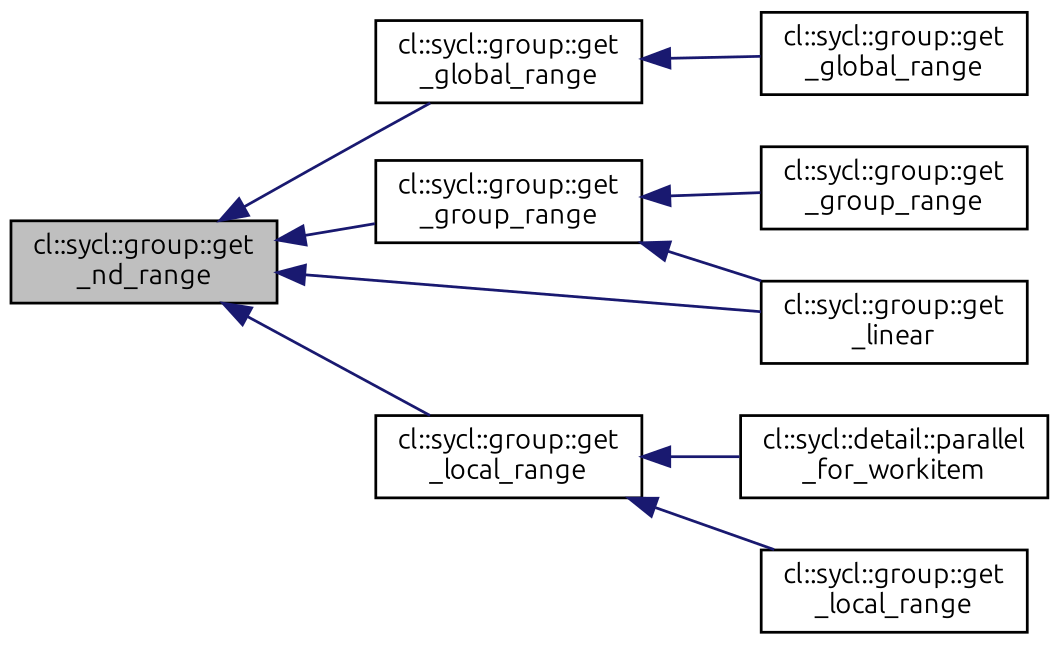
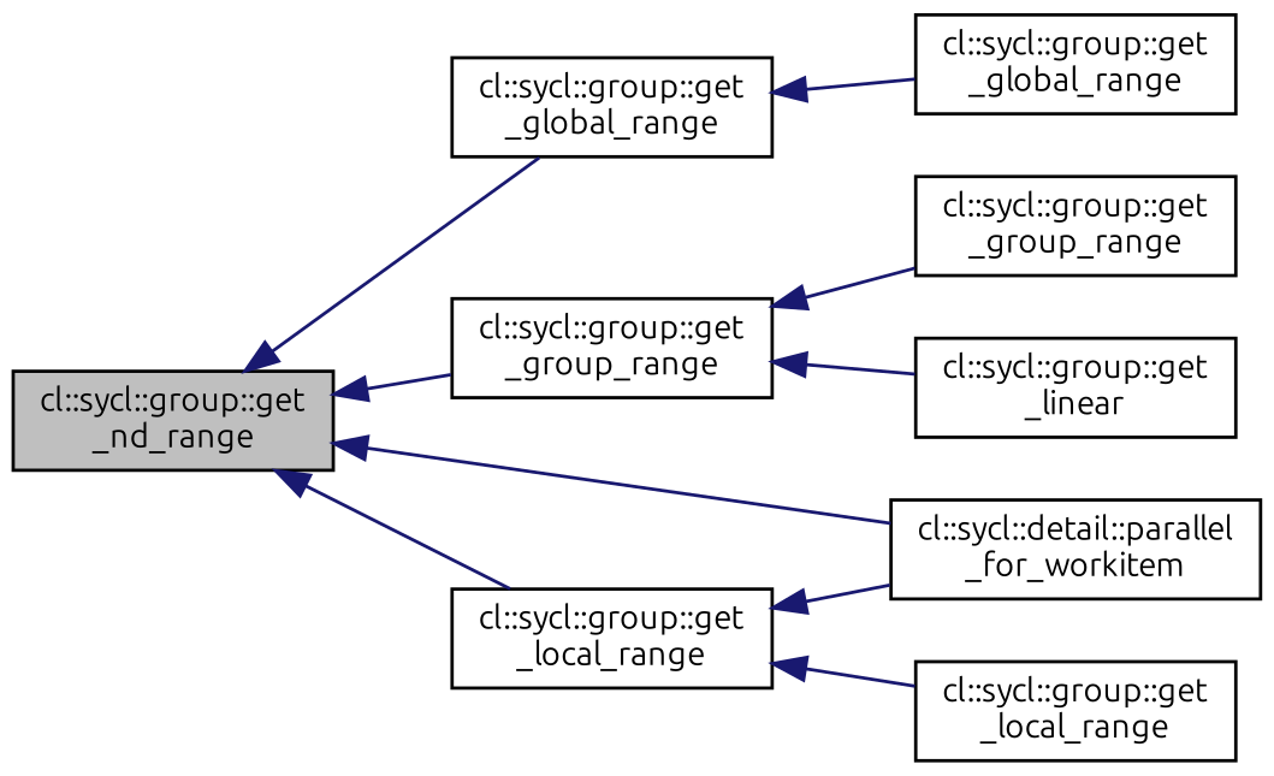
  digraph {
    fontname=Ubuntu
    rankdir=LR
    node [color=black fontname=Ubuntu fontsize=10 shape=record]
    edge [color=midnightblue dir=back fontname=Ubuntu fontsize=10 labelfontname=Helvetica labelfontsize=10 style=solid]
    n1 [fillcolor=grey75 fontcolor=black height=0.2 label="cl::sycl::group::get\l_nd_range" style=filled width=0.4]
    n2 [height=0.2 label="cl::sycl::group::get\l_global_range" width=0.4]
    n3 [height=0.2 label="cl::sycl::group::get\l_group_range" width=0.4]
    n4 [height=0.2 label="cl::sycl::group::get\l_local_range" width=0.4]
    n5 [height=0.2 label="cl::sycl::detail::parallel\l_for_workitem" width=0.4]
    n6 [height=0.2 label="cl::sycl::group::get\l_global_range" width=0.4]
    n7 [height=0.2 label="cl::sycl::group::get\l_group_range" width=0.4]
    n8 [height=0.2 label="cl::sycl::group::get\l_linear" width=0.4]
    n9 [height=0.2 label="cl::sycl::group::get\l_local_range" width=0.4]
    n1 -> n2
    n1 -> n3
    n1 -> n4
-   n1 -> n8
+   n1 -> n5
    n2 -> n6
    n3 -> n7
    n3 -> n8
    n4 -> n5
    n4 -> n9
  }
